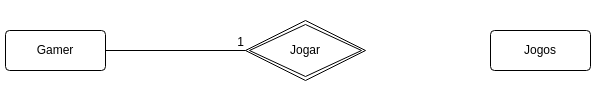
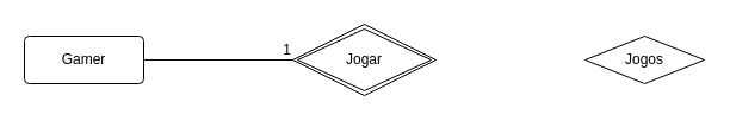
  <mxCell id="0" />
  <mxCell id="1" parent="0" />
- <mxCell id="2" value="Gamer" style="rounded=1;arcSize=10;whiteSpace=wrap;html=1;align=center;" vertex="1" parent="1"><mxGeometry x="5" y="30" width="100" height="40" as="geometry" /></mxCell>
- <mxCell id="3" value="Jogos" style="rounded=1;arcSize=10;whiteSpace=wrap;html=1;align=center;" vertex="1" parent="1"><mxGeometry x="490" y="30" width="100" height="40" as="geometry" /></mxCell>
+ <mxCell id="2" value="Gamer" style="rounded=1;arcSize=10;whiteSpace=wrap;html=1;align=center;" vertex="1" parent="1"><mxGeometry x="20" y="30" width="100" height="40" as="geometry" /></mxCell>
+ <mxCell id="3" value="Jogos" style="rhombus;arcSize=10;whiteSpace=wrap;html=1;align=center;" vertex="1" parent="1"><mxGeometry x="490" y="30" width="100" height="40" as="geometry" /></mxCell>
  <mxCell id="4" value="Jogar" style="shape=rhombus;double=1;perimeter=rhombusPerimeter;whiteSpace=wrap;html=1;align=center;" vertex="1" parent="1"><mxGeometry x="245" y="20" width="120" height="60" as="geometry" /></mxCell>
  <mxCell id="5" value="" style="endArrow=none;html=1;rounded=0;exitX=1;exitY=0.5;exitDx=0;exitDy=0;entryX=0;entryY=0.5;entryDx=0;entryDy=0;" edge="1" parent="1" source="2" target="4"><mxGeometry relative="1" as="geometry"><mxPoint x="140" y="50" as="sourcePoint" /><mxPoint x="300" y="50" as="targetPoint" /></mxGeometry></mxCell>
  <mxCell id="6" value="1" style="resizable=0;html=1;whiteSpace=wrap;align=right;verticalAlign=bottom;" connectable="0" vertex="1" parent="5"><mxGeometry x="1" relative="1" as="geometry" /></mxCell>
